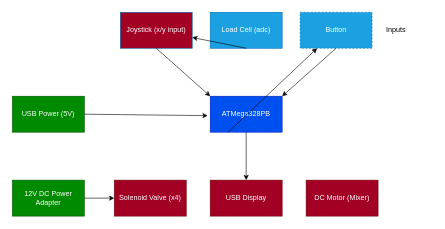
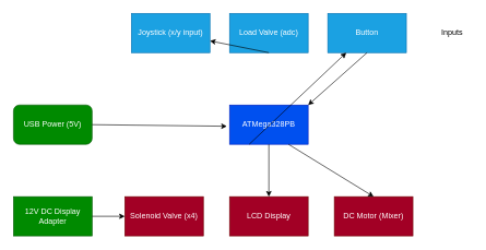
  <mxCell id="0" />
  <mxCell id="1" parent="0" />
  <mxCell id="2" value="ATMega328PB" style="rounded=0;whiteSpace=wrap;html=1;fillColor=#0050ef;strokeColor=#001DBC;fontColor=#ffffff;" vertex="1" parent="1"><mxGeometry x="350" y="160" width="120" height="60" as="geometry" /></mxCell>
  <mxCell id="3" value="Solenoid Valve (x4)" style="rounded=0;whiteSpace=wrap;html=1;fillColor=#a20025;fontColor=#ffffff;strokeColor=#6F0000;" vertex="1" parent="1"><mxGeometry x="190" y="300" width="120" height="60" as="geometry" /></mxCell>
- <mxCell id="4" value="USB Display" style="rounded=0;whiteSpace=wrap;html=1;fillColor=#a20025;fontColor=#ffffff;strokeColor=#6F0000;" vertex="1" parent="1"><mxGeometry x="350" y="300" width="120" height="60" as="geometry" /></mxCell>
- <mxCell id="5" value="Joystick (x/y input)" style="rounded=0;whiteSpace=wrap;html=1;fillColor=#a20025;fontColor=#ffffff;strokeColor=#006EAF;" vertex="1" parent="1"><mxGeometry x="200" y="20" width="120" height="60" as="geometry" /></mxCell>
- <mxCell id="6" value="Button" style="rounded=0;whiteSpace=wrap;html=1;fillColor=#1ba1e2;fontColor=#ffffff;strokeColor=#006EAF;dashed=1;" vertex="1" parent="1"><mxGeometry x="500" y="20" width="120" height="60" as="geometry" /></mxCell>
+ <mxCell id="4" value="LCD Display" style="rounded=0;whiteSpace=wrap;html=1;fillColor=#a20025;fontColor=#ffffff;strokeColor=#6F0000;" vertex="1" parent="1"><mxGeometry x="350" y="300" width="120" height="60" as="geometry" /></mxCell>
+ <mxCell id="5" value="Joystick (x/y input)" style="rounded=0;whiteSpace=wrap;html=1;fillColor=#1ba1e2;fontColor=#ffffff;strokeColor=#006EAF;" vertex="1" parent="1"><mxGeometry x="200" y="20" width="120" height="60" as="geometry" /></mxCell>
+ <mxCell id="6" value="Button" style="rounded=0;whiteSpace=wrap;html=1;fillColor=#1ba1e2;fontColor=#ffffff;strokeColor=#006EAF;" vertex="1" parent="1"><mxGeometry x="500" y="20" width="120" height="60" as="geometry" /></mxCell>
  <mxCell id="7" value="DC Motor (Mixer)" style="rounded=0;whiteSpace=wrap;html=1;fillColor=#a20025;fontColor=#ffffff;strokeColor=#6F0000;" vertex="1" parent="1"><mxGeometry x="510" y="300" width="120" height="60" as="geometry" /></mxCell>
- <mxCell id="8" value="12V DC Power Adapter" style="rounded=0;whiteSpace=wrap;html=1;fillColor=#008a00;fontColor=#ffffff;strokeColor=#005700;" vertex="1" parent="1"><mxGeometry x="20" y="300" width="120" height="60" as="geometry" /></mxCell>
- <mxCell id="9" value="" style="endArrow=classic;html=1;rounded=0;exitX=0.5;exitY=1;exitDx=0;exitDy=0;entryX=0;entryY=0;entryDx=0;entryDy=0;" edge="1" parent="1" source="5" target="2"><mxGeometry width="50" height="50" relative="1" as="geometry"><mxPoint x="320" y="130" as="sourcePoint" /><mxPoint x="370" y="80" as="targetPoint" /></mxGeometry></mxCell>
+ <mxCell id="8" value="12V DC Display Adapter" style="rounded=0;whiteSpace=wrap;html=1;fillColor=#008a00;fontColor=#ffffff;strokeColor=#005700;" vertex="1" parent="1"><mxGeometry x="20" y="300" width="120" height="60" as="geometry" /></mxCell>
  <mxCell id="10" value="" style="endArrow=classic;html=1;rounded=0;exitX=0.5;exitY=1;exitDx=0;exitDy=0;" edge="1" parent="1" source="6"><mxGeometry width="50" height="50" relative="1" as="geometry"><mxPoint x="560" y="160" as="sourcePoint" /><mxPoint x="470" y="160" as="targetPoint" /></mxGeometry></mxCell>
  <mxCell id="11" value="" style="endArrow=classic;html=1;rounded=0;entryX=0;entryY=0.5;entryDx=0;entryDy=0;exitX=1;exitY=0.5;exitDx=0;exitDy=0;" edge="1" parent="1" source="8" target="3"><mxGeometry width="50" height="50" relative="1" as="geometry"><mxPoint x="170" y="350" as="sourcePoint" /><mxPoint x="190" y="260" as="targetPoint" /></mxGeometry></mxCell>
  <mxCell id="12" value="" style="endArrow=classic;html=1;rounded=0;exitX=0.25;exitY=1;exitDx=0;exitDy=0;" edge="1" parent="1" source="2" target="6"><mxGeometry width="50" height="50" relative="1" as="geometry"><mxPoint x="220" y="250" as="sourcePoint" /><mxPoint x="270" y="200" as="targetPoint" /></mxGeometry></mxCell>
  <mxCell id="13" value="" style="endArrow=classic;html=1;rounded=0;exitX=0.5;exitY=1;exitDx=0;exitDy=0;entryX=0.5;entryY=0;entryDx=0;entryDy=0;" edge="1" parent="1" source="2" target="4"><mxGeometry width="50" height="50" relative="1" as="geometry"><mxPoint x="570" y="250" as="sourcePoint" /><mxPoint x="620" y="200" as="targetPoint" /></mxGeometry></mxCell>
- <mxCell id="15" value="USB Power (5V)" style="rounded=0;whiteSpace=wrap;html=1;fillColor=#008a00;fontColor=#ffffff;strokeColor=#005700;" vertex="1" parent="1"><mxGeometry x="20" y="160" width="120" height="60" as="geometry" /></mxCell>
+ <mxCell id="14" value="" style="endArrow=classic;html=1;rounded=0;entryX=0.5;entryY=0;entryDx=0;entryDy=0;exitX=0.75;exitY=1;exitDx=0;exitDy=0;" edge="1" parent="1" source="2" target="7"><mxGeometry width="50" height="50" relative="1" as="geometry"><mxPoint x="450" y="250" as="sourcePoint" /><mxPoint x="600" y="210" as="targetPoint" /></mxGeometry></mxCell>
+ <mxCell id="15" value="USB Power (5V)" style="whiteSpace=wrap;html=1;fillColor=#008a00;fontColor=#ffffff;strokeColor=#005700;rounded=1;" vertex="1" parent="1"><mxGeometry x="20" y="160" width="120" height="60" as="geometry" /></mxCell>
  <mxCell id="16" value="" style="endArrow=classic;html=1;rounded=0;exitX=1;exitY=0.5;exitDx=0;exitDy=0;entryX=-0.035;entryY=0.54;entryDx=0;entryDy=0;entryPerimeter=0;" edge="1" parent="1" source="15" target="2"><mxGeometry width="50" height="50" relative="1" as="geometry"><mxPoint x="80" y="240" as="sourcePoint" /><mxPoint x="320" y="220" as="targetPoint" /></mxGeometry></mxCell>
- <mxCell id="17" value="Inputs" style="text;html=1;align=center;verticalAlign=middle;whiteSpace=wrap;rounded=0;" vertex="1" parent="1"><mxGeometry x="630" y="35" width="60" height="30" as="geometry" /></mxCell>
- <mxCell id="18" value="Load Cell (adc)" style="rounded=0;whiteSpace=wrap;html=1;fillColor=#1ba1e2;fontColor=#ffffff;strokeColor=#006EAF;" vertex="1" parent="1"><mxGeometry x="350" y="20" width="120" height="60" as="geometry" /></mxCell>
+ <mxCell id="17" value="Inputs" style="text;html=1;align=center;verticalAlign=middle;whiteSpace=wrap;rounded=0;" vertex="1" parent="1"><mxGeometry x="660" y="35" width="60" height="30" as="geometry" /></mxCell>
+ <mxCell id="18" value="Load Valve (adc)" style="rounded=0;whiteSpace=wrap;html=1;fillColor=#1ba1e2;fontColor=#ffffff;strokeColor=#006EAF;" vertex="1" parent="1"><mxGeometry x="350" y="20" width="120" height="60" as="geometry" /></mxCell>
  <mxCell id="19" value="" style="endArrow=classic;html=1;rounded=0;exitX=0.5;exitY=1;exitDx=0;exitDy=0;" edge="1" parent="1" source="18" target="5"><mxGeometry width="50" height="50" relative="1" as="geometry"><mxPoint x="640" y="220" as="sourcePoint" /><mxPoint x="690" y="170" as="targetPoint" /></mxGeometry></mxCell>
